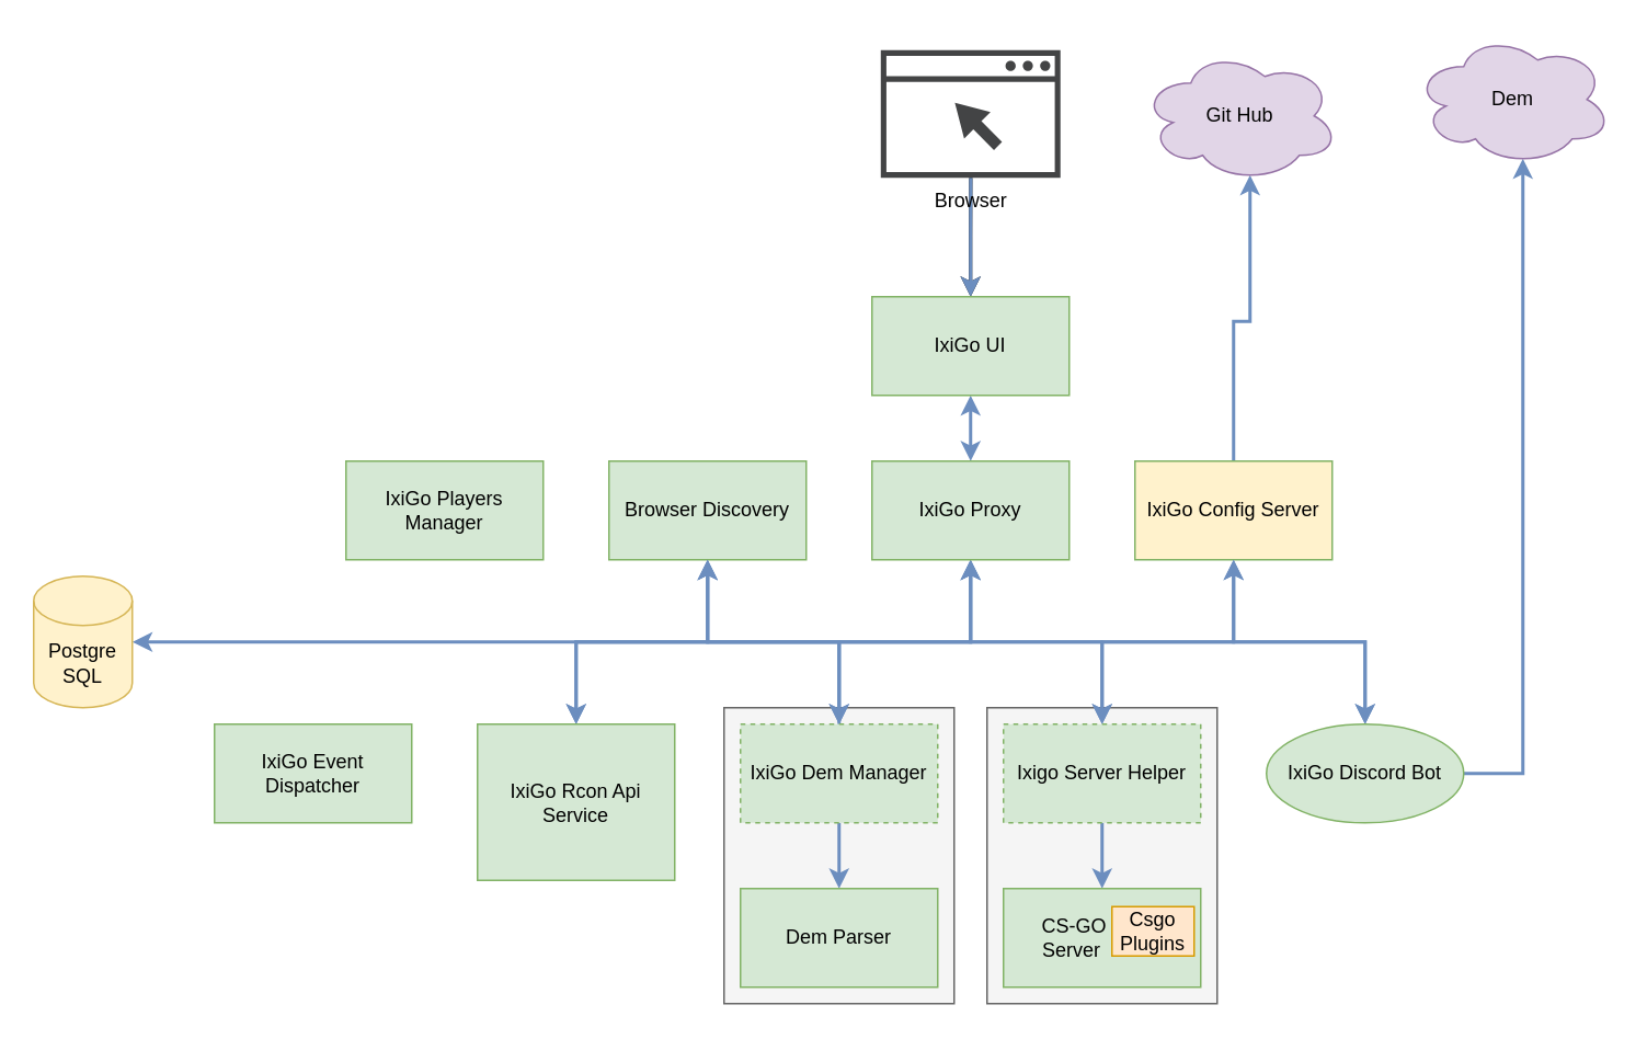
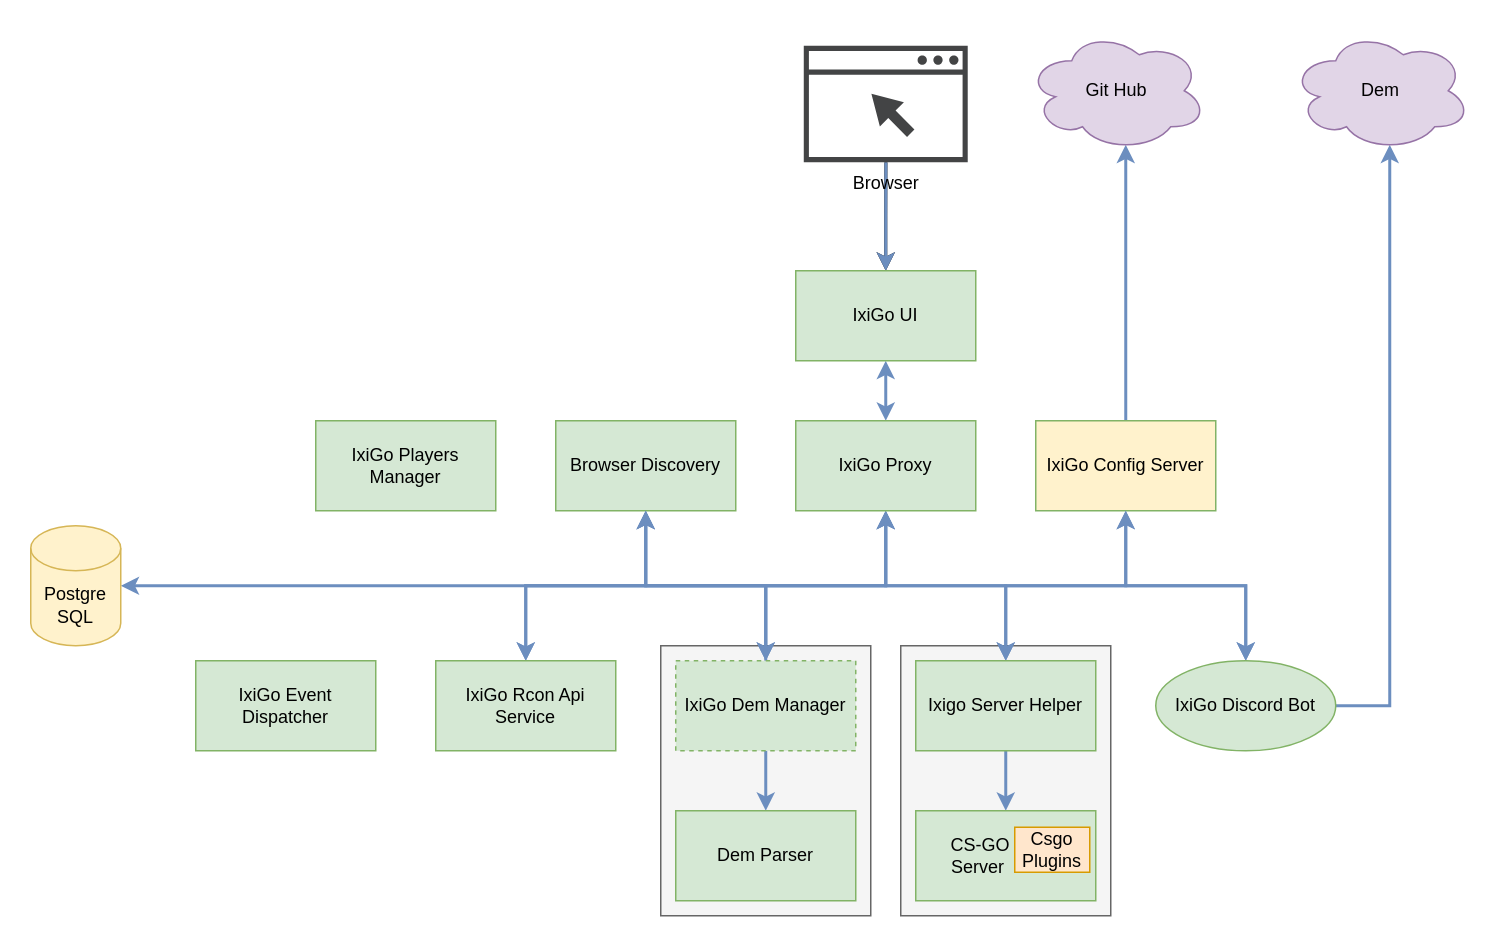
  <mxCell id="0" />
  <mxCell id="1" parent="0" />
  <mxCell id="2" value="" style="rounded=0;whiteSpace=wrap;html=1;fillColor=#f5f5f5;strokeColor=#666666;fontColor=#333333;" parent="1" vertex="1"><mxGeometry x="600" y="430" width="140" height="180" as="geometry" /></mxCell>
  <mxCell id="3" value="" style="rounded=0;whiteSpace=wrap;html=1;fillColor=#f5f5f5;strokeColor=#666666;fontColor=#333333;" parent="1" vertex="1"><mxGeometry x="440" y="430" width="140" height="180" as="geometry" /></mxCell>
  <mxCell id="4" value="Browser Discovery" style="rounded=0;whiteSpace=wrap;html=1;fillColor=#d5e8d4;strokeColor=#82b366;" parent="1" vertex="1"><mxGeometry x="370" y="280" width="120" height="60" as="geometry" /></mxCell>
  <mxCell id="5" style="edgeStyle=orthogonalEdgeStyle;rounded=0;orthogonalLoop=1;jettySize=auto;html=1;exitX=0.5;exitY=0;exitDx=0;exitDy=0;entryX=0.55;entryY=0.95;entryDx=0;entryDy=0;entryPerimeter=0;startArrow=none;startFill=0;endArrow=classic;endFill=1;strokeWidth=2;fillColor=#dae8fc;strokeColor=#6c8ebf;" parent="1" source="6" target="31" edge="1"><mxGeometry relative="1" as="geometry" /></mxCell>
  <mxCell id="6" value="IxiGo Config Server" style="rounded=0;whiteSpace=wrap;html=1;fillColor=#fff2cc;strokeColor=#82b366;" parent="1" vertex="1"><mxGeometry x="690" y="280" width="120" height="60" as="geometry" /></mxCell>
  <mxCell id="7" style="edgeStyle=orthogonalEdgeStyle;rounded=0;orthogonalLoop=1;jettySize=auto;html=1;exitX=0.5;exitY=0;exitDx=0;exitDy=0;entryX=0.5;entryY=1;entryDx=0;entryDy=0;strokeWidth=2;startArrow=classic;startFill=1;fillColor=#dae8fc;strokeColor=#6c8ebf;" parent="1" source="10" target="6" edge="1"><mxGeometry relative="1" as="geometry" /></mxCell>
  <mxCell id="8" style="edgeStyle=orthogonalEdgeStyle;rounded=0;orthogonalLoop=1;jettySize=auto;html=1;exitX=0.5;exitY=0;exitDx=0;exitDy=0;entryX=0.5;entryY=1;entryDx=0;entryDy=0;strokeWidth=2;startArrow=classic;startFill=1;fillColor=#dae8fc;strokeColor=#6c8ebf;" parent="1" source="10" target="4" edge="1"><mxGeometry relative="1" as="geometry" /></mxCell>
  <mxCell id="9" style="edgeStyle=orthogonalEdgeStyle;rounded=0;orthogonalLoop=1;jettySize=auto;html=1;exitX=1;exitY=0.5;exitDx=0;exitDy=0;entryX=0.55;entryY=0.95;entryDx=0;entryDy=0;entryPerimeter=0;startArrow=none;startFill=0;endArrow=classic;endFill=1;strokeWidth=2;fillColor=#dae8fc;strokeColor=#6c8ebf;" parent="1" source="10" target="32" edge="1"><mxGeometry relative="1" as="geometry" /></mxCell>
  <mxCell id="10" value="IxiGo Discord Bot" style="ellipse;whiteSpace=wrap;html=1;fillColor=#d5e8d4;strokeColor=#82b366;" parent="1" vertex="1"><mxGeometry x="770" y="440" width="120" height="60" as="geometry" /></mxCell>
  <mxCell id="11" style="edgeStyle=orthogonalEdgeStyle;rounded=0;orthogonalLoop=1;jettySize=auto;html=1;exitX=0.5;exitY=0;exitDx=0;exitDy=0;entryX=0.5;entryY=1;entryDx=0;entryDy=0;strokeWidth=2;startArrow=classic;startFill=1;fillColor=#dae8fc;strokeColor=#6c8ebf;" parent="1" source="13" target="4" edge="1"><mxGeometry relative="1" as="geometry" /></mxCell>
  <mxCell id="12" style="edgeStyle=orthogonalEdgeStyle;rounded=0;orthogonalLoop=1;jettySize=auto;html=1;exitX=0.5;exitY=0;exitDx=0;exitDy=0;entryX=0.5;entryY=1;entryDx=0;entryDy=0;strokeWidth=2;startArrow=classic;startFill=1;fillColor=#dae8fc;strokeColor=#6c8ebf;" parent="1" source="13" target="27" edge="1"><mxGeometry relative="1" as="geometry" /></mxCell>
- <mxCell id="13" value="IxiGo Rcon Api Service" style="rounded=0;whiteSpace=wrap;html=1;fillColor=#d5e8d4;strokeColor=#82b366;" parent="1" vertex="1"><mxGeometry x="290" y="440" width="120" height="95" as="geometry" /></mxCell>
+ <mxCell id="13" value="IxiGo Rcon Api Service" style="rounded=0;whiteSpace=wrap;html=1;fillColor=#d5e8d4;strokeColor=#82b366;" parent="1" vertex="1"><mxGeometry x="290" y="440" width="120" height="60" as="geometry" /></mxCell>
  <mxCell id="14" style="edgeStyle=orthogonalEdgeStyle;rounded=0;orthogonalLoop=1;jettySize=auto;html=1;exitX=0.5;exitY=0;exitDx=0;exitDy=0;entryX=0.5;entryY=1;entryDx=0;entryDy=0;strokeWidth=2;startArrow=classic;startFill=1;fillColor=#dae8fc;strokeColor=#6c8ebf;" parent="1" source="17" target="27" edge="1"><mxGeometry relative="1" as="geometry"><Array as="points"><mxPoint x="670" y="390" /><mxPoint x="590" y="390" /></Array></mxGeometry></mxCell>
  <mxCell id="15" style="edgeStyle=orthogonalEdgeStyle;rounded=0;orthogonalLoop=1;jettySize=auto;html=1;exitX=0.5;exitY=0;exitDx=0;exitDy=0;entryX=0.5;entryY=1;entryDx=0;entryDy=0;strokeWidth=2;startArrow=classic;startFill=1;fillColor=#dae8fc;strokeColor=#6c8ebf;" parent="1" source="17" target="6" edge="1"><mxGeometry relative="1" as="geometry"><Array as="points"><mxPoint x="670" y="390" /><mxPoint x="750" y="390" /></Array></mxGeometry></mxCell>
  <mxCell id="16" style="edgeStyle=orthogonalEdgeStyle;rounded=0;orthogonalLoop=1;jettySize=auto;html=1;exitX=0.5;exitY=1;exitDx=0;exitDy=0;entryX=0.5;entryY=0;entryDx=0;entryDy=0;startArrow=none;startFill=0;strokeWidth=2;fillColor=#dae8fc;strokeColor=#6c8ebf;" parent="1" source="17" target="29" edge="1"><mxGeometry relative="1" as="geometry" /></mxCell>
- <mxCell id="17" value="Ixigo Server Helper" style="rounded=0;whiteSpace=wrap;html=1;fillColor=#d5e8d4;strokeColor=#82b366;dashed=1;" parent="1" vertex="1"><mxGeometry x="610" y="440" width="120" height="60" as="geometry" /></mxCell>
+ <mxCell id="17" value="Ixigo Server Helper" style="rounded=0;whiteSpace=wrap;html=1;fillColor=#d5e8d4;strokeColor=#82b366;" parent="1" vertex="1"><mxGeometry x="610" y="440" width="120" height="60" as="geometry" /></mxCell>
  <mxCell id="18" style="edgeStyle=orthogonalEdgeStyle;rounded=0;orthogonalLoop=1;jettySize=auto;html=1;exitX=0.5;exitY=0;exitDx=0;exitDy=0;entryX=0.5;entryY=1;entryDx=0;entryDy=0;strokeWidth=2;startArrow=classic;startFill=1;fillColor=#dae8fc;strokeColor=#6c8ebf;" parent="1" source="22" target="4" edge="1"><mxGeometry relative="1" as="geometry" /></mxCell>
  <mxCell id="19" style="edgeStyle=orthogonalEdgeStyle;rounded=0;orthogonalLoop=1;jettySize=auto;html=1;exitX=0.5;exitY=0;exitDx=0;exitDy=0;entryX=0.5;entryY=1;entryDx=0;entryDy=0;strokeWidth=2;startArrow=classic;startFill=1;fillColor=#dae8fc;strokeColor=#6c8ebf;" parent="1" source="22" target="27" edge="1"><mxGeometry relative="1" as="geometry" /></mxCell>
  <mxCell id="20" style="edgeStyle=orthogonalEdgeStyle;rounded=0;orthogonalLoop=1;jettySize=auto;html=1;exitX=0.5;exitY=1;exitDx=0;exitDy=0;startArrow=none;startFill=0;strokeWidth=2;fillColor=#dae8fc;strokeColor=#6c8ebf;" parent="1" source="22" target="28" edge="1"><mxGeometry relative="1" as="geometry" /></mxCell>
  <mxCell id="21" style="edgeStyle=orthogonalEdgeStyle;rounded=0;orthogonalLoop=1;jettySize=auto;html=1;exitX=0.5;exitY=0;exitDx=0;exitDy=0;entryX=1;entryY=0.5;entryDx=0;entryDy=0;entryPerimeter=0;fillColor=#dae8fc;strokeColor=#6c8ebf;strokeWidth=2;" parent="1" source="22" target="34" edge="1"><mxGeometry relative="1" as="geometry" /></mxCell>
  <mxCell id="22" value="IxiGo Dem Manager" style="rounded=0;whiteSpace=wrap;html=1;fillColor=#d5e8d4;strokeColor=#82b366;dashed=1;" parent="1" vertex="1"><mxGeometry x="450" y="440" width="120" height="60" as="geometry" /></mxCell>
  <mxCell id="23" style="edgeStyle=orthogonalEdgeStyle;rounded=0;orthogonalLoop=1;jettySize=auto;html=1;exitX=0.5;exitY=1;exitDx=0;exitDy=0;entryX=0.5;entryY=0;entryDx=0;entryDy=0;strokeWidth=2;startArrow=classic;startFill=1;fillColor=#dae8fc;strokeColor=#6c8ebf;" parent="1" source="26" target="27" edge="1"><mxGeometry relative="1" as="geometry" /></mxCell>
  <mxCell id="24" style="edgeStyle=orthogonalEdgeStyle;rounded=0;orthogonalLoop=1;jettySize=auto;html=1;exitX=0.5;exitY=0;exitDx=0;exitDy=0;startArrow=classic;startFill=1;strokeWidth=2;endArrow=none;endFill=0;" parent="1" source="26" target="33" edge="1"><mxGeometry relative="1" as="geometry" /></mxCell>
  <mxCell id="25" value="" style="edgeStyle=orthogonalEdgeStyle;rounded=0;orthogonalLoop=1;jettySize=auto;html=1;startArrow=classic;startFill=1;endArrow=none;endFill=0;strokeWidth=2;fillColor=#dae8fc;strokeColor=#6c8ebf;" parent="1" source="26" target="33" edge="1"><mxGeometry relative="1" as="geometry" /></mxCell>
  <mxCell id="26" value="IxiGo UI" style="rounded=0;whiteSpace=wrap;html=1;fillColor=#d5e8d4;strokeColor=#82b366;" parent="1" vertex="1"><mxGeometry x="530" y="180" width="120" height="60" as="geometry" /></mxCell>
  <mxCell id="27" value="IxiGo Proxy" style="rounded=0;whiteSpace=wrap;html=1;fillColor=#d5e8d4;strokeColor=#82b366;" parent="1" vertex="1"><mxGeometry x="530" y="280" width="120" height="60" as="geometry" /></mxCell>
  <mxCell id="28" value="Dem Parser" style="rounded=0;whiteSpace=wrap;html=1;fillColor=#d5e8d4;strokeColor=#82b366;" parent="1" vertex="1"><mxGeometry x="450" y="540" width="120" height="60" as="geometry" /></mxCell>
  <mxCell id="29" value="CS-GO&amp;nbsp; &amp;nbsp; &amp;nbsp; &amp;nbsp; &amp;nbsp;&amp;nbsp;&lt;br&gt;Server&amp;nbsp; &amp;nbsp; &amp;nbsp; &amp;nbsp; &amp;nbsp; &amp;nbsp;" style="rounded=0;whiteSpace=wrap;html=1;fillColor=#d5e8d4;strokeColor=#82b366;" parent="1" vertex="1"><mxGeometry x="610" y="540" width="120" height="60" as="geometry" /></mxCell>
  <mxCell id="30" value="Csgo Plugins" style="rounded=0;whiteSpace=wrap;html=1;fillColor=#ffe6cc;strokeColor=#d79b00;" parent="1" vertex="1"><mxGeometry x="676" y="551" width="50" height="30" as="geometry" /></mxCell>
- <mxCell id="31" value="Git Hub" style="ellipse;shape=cloud;whiteSpace=wrap;html=1;fillColor=#e1d5e7;strokeColor=#9673a6;" parent="1" vertex="1"><mxGeometry x="694" y="30" width="120" height="80" as="geometry" /></mxCell>
+ <mxCell id="31" value="Git Hub" style="ellipse;shape=cloud;whiteSpace=wrap;html=1;fillColor=#e1d5e7;strokeColor=#9673a6;" parent="1" vertex="1"><mxGeometry x="684" y="20" width="120" height="80" as="geometry" /></mxCell>
  <mxCell id="32" value="Dem" style="ellipse;shape=cloud;whiteSpace=wrap;html=1;fillColor=#e1d5e7;strokeColor=#9673a6;" parent="1" vertex="1"><mxGeometry x="860" y="20" width="120" height="80" as="geometry" /></mxCell>
  <mxCell id="33" value="Browser" style="pointerEvents=1;shadow=0;dashed=0;html=1;strokeColor=none;fillColor=#434445;aspect=fixed;labelPosition=center;verticalLabelPosition=bottom;verticalAlign=top;align=center;outlineConnect=0;shape=mxgraph.vvd.web_browser;" parent="1" vertex="1"><mxGeometry x="535.35" y="30" width="109.3" height="77.6" as="geometry" /></mxCell>
  <mxCell id="34" value="Postgre SQL" style="shape=cylinder3;whiteSpace=wrap;html=1;boundedLbl=1;backgroundOutline=1;size=15;fillColor=#fff2cc;strokeColor=#d6b656;" parent="1" vertex="1"><mxGeometry x="20" y="350" width="60" height="80" as="geometry" /></mxCell>
  <mxCell id="35" value="IxiGo Event Dispatcher" style="rounded=0;whiteSpace=wrap;html=1;fillColor=#d5e8d4;strokeColor=#82b366;" vertex="1" parent="1"><mxGeometry x="130" y="440" width="120" height="60" as="geometry" /></mxCell>
  <mxCell id="36" value="IxiGo Players Manager" style="rounded=0;whiteSpace=wrap;html=1;fillColor=#d5e8d4;strokeColor=#82b366;" vertex="1" parent="1"><mxGeometry y="280" width="120" height="60" as="geometry" x="210" /></mxCell>
